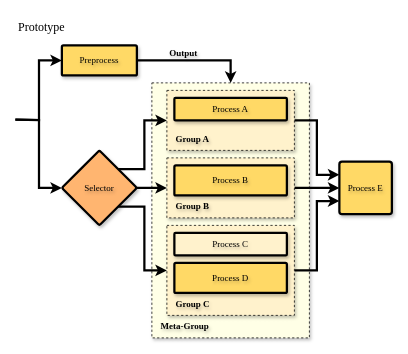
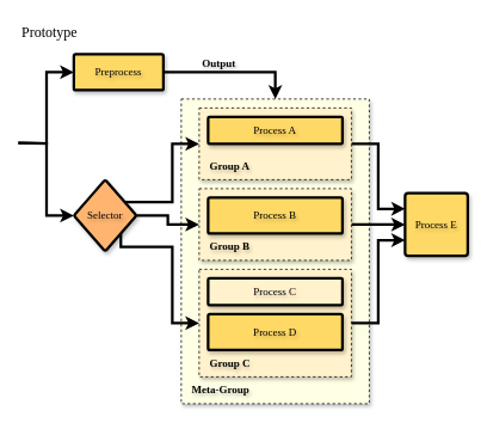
  <mxCell id="0" />
  <mxCell id="1" parent="0" />
  <mxCell id="2" value="" style="rounded=0;whiteSpace=wrap;html=1;dashed=1;strokeWidth=1;fillColor=#FFFFE6;shadow=1;textShadow=0;" vertex="1" parent="1"><mxGeometry x="202" y="110" width="210" height="340" as="geometry" /></mxCell>
  <mxCell id="3" style="edgeStyle=orthogonalEdgeStyle;shape=connector;rounded=0;hachureGap=4;orthogonalLoop=1;jettySize=auto;html=1;exitX=1;exitY=0.5;exitDx=0;exitDy=0;entryX=0;entryY=0.25;entryDx=0;entryDy=0;strokeColor=default;strokeWidth=3;align=center;verticalAlign=middle;fontFamily=Architects Daughter;fontSource=https%3A%2F%2Ffonts.googleapis.com%2Fcss%3Ffamily%3DArchitects%2BDaughter;fontSize=11;fontColor=default;labelBackgroundColor=default;endArrow=classic;" edge="1" parent="1" source="4" target="13"><mxGeometry relative="1" as="geometry" /></mxCell>
  <mxCell id="4" value="" style="rounded=0;whiteSpace=wrap;html=1;dashed=1;strokeWidth=1;fillColor=#FFF2CC;shadow=1;textShadow=0;" vertex="1" parent="1"><mxGeometry x="222" y="120" width="170" height="80" as="geometry" /></mxCell>
  <mxCell id="5" value="&lt;font data-font-src=&quot;https://fonts.googleapis.com/css?family=Barlow&quot; face=&quot;Barlow&quot;&gt;Group A&lt;/font&gt;" style="text;html=1;align=left;verticalAlign=middle;whiteSpace=wrap;rounded=0;fontStyle=1;shadow=0;textShadow=1;" vertex="1" parent="1"><mxGeometry x="232" y="170" width="90" height="30" as="geometry" /></mxCell>
  <mxCell id="6" style="edgeStyle=orthogonalEdgeStyle;shape=connector;rounded=0;hachureGap=4;orthogonalLoop=1;jettySize=auto;html=1;exitX=1;exitY=0.5;exitDx=0;exitDy=0;strokeColor=default;strokeWidth=3;align=center;verticalAlign=middle;fontFamily=Architects Daughter;fontSource=https%3A%2F%2Ffonts.googleapis.com%2Fcss%3Ffamily%3DArchitects%2BDaughter;fontSize=11;fontColor=default;labelBackgroundColor=default;endArrow=classic;" edge="1" parent="1" source="7" target="13"><mxGeometry relative="1" as="geometry" /></mxCell>
  <mxCell id="7" value="" style="rounded=0;whiteSpace=wrap;html=1;dashed=1;strokeWidth=1;fillColor=#FFF2CC;shadow=1;textShadow=0;" vertex="1" parent="1"><mxGeometry x="222" y="210" width="170" height="80" as="geometry" /></mxCell>
  <mxCell id="8" value="&lt;font data-font-src=&quot;https://fonts.googleapis.com/css?family=Barlow&quot; face=&quot;Barlow&quot;&gt;Group B&lt;/font&gt;" style="text;html=1;align=left;verticalAlign=middle;whiteSpace=wrap;rounded=0;fontStyle=1;shadow=0;textShadow=1;" vertex="1" parent="1"><mxGeometry x="232" y="260" width="90" height="30" as="geometry" /></mxCell>
  <mxCell id="9" style="edgeStyle=orthogonalEdgeStyle;shape=connector;rounded=0;hachureGap=4;orthogonalLoop=1;jettySize=auto;html=1;exitX=1;exitY=0.5;exitDx=0;exitDy=0;entryX=0;entryY=0.75;entryDx=0;entryDy=0;strokeColor=default;strokeWidth=3;align=center;verticalAlign=middle;fontFamily=Architects Daughter;fontSource=https%3A%2F%2Ffonts.googleapis.com%2Fcss%3Ffamily%3DArchitects%2BDaughter;fontSize=11;fontColor=default;labelBackgroundColor=default;endArrow=classic;" edge="1" parent="1" source="10" target="13"><mxGeometry relative="1" as="geometry" /></mxCell>
  <mxCell id="10" value="" style="rounded=0;whiteSpace=wrap;html=1;dashed=1;strokeWidth=1;fillColor=#FFF2CC;shadow=1;textShadow=0;" vertex="1" parent="1"><mxGeometry x="222" y="300" width="170" height="120" as="geometry" /></mxCell>
  <mxCell id="11" value="&lt;div&gt;&lt;font data-font-src=&quot;https://fonts.googleapis.com/css?family=Barlow&quot; face=&quot;Barlow&quot;&gt;Process C&lt;/font&gt;&lt;/div&gt;" style="rounded=1;whiteSpace=wrap;html=1;strokeWidth=3;fillColor=#fff2cc;shadow=1;textShadow=1;arcSize=5;" vertex="1" parent="1"><mxGeometry x="232" y="310" width="150" height="30" as="geometry" /></mxCell>
  <mxCell id="12" value="&lt;font face=&quot;Barlow&quot;&gt;Process B&lt;/font&gt;" style="rounded=1;whiteSpace=wrap;html=1;strokeWidth=3;fillColor=#FFD966;shadow=1;textShadow=1;arcSize=5;" vertex="1" parent="1"><mxGeometry x="232" y="220" width="150" height="40" as="geometry" /></mxCell>
  <mxCell id="13" value="&lt;div&gt;&lt;font data-font-src=&quot;https://fonts.googleapis.com/css?family=Barlow&quot; face=&quot;Barlow&quot;&gt;Process E&lt;/font&gt;&lt;/div&gt;" style="rounded=1;whiteSpace=wrap;html=1;strokeWidth=3;fillColor=#FFD966;shadow=1;textShadow=1;arcSize=5;" vertex="1" parent="1"><mxGeometry x="452" y="215" width="70" height="70" as="geometry" /></mxCell>
  <mxCell id="14" value="&lt;div&gt;&lt;font face=&quot;Barlow&quot;&gt;Process D&lt;/font&gt;&lt;/div&gt;" style="rounded=1;whiteSpace=wrap;html=1;strokeWidth=3;fillColor=#FFD966;shadow=1;textShadow=1;arcSize=5;" vertex="1" parent="1"><mxGeometry x="232" y="350" width="150" height="40" as="geometry" /></mxCell>
  <mxCell id="15" value="&lt;div&gt;&lt;font face=&quot;Barlow&quot;&gt;Process A&lt;/font&gt;&lt;/div&gt;" style="rounded=1;whiteSpace=wrap;html=1;strokeWidth=3;fillColor=#FFD966;shadow=1;textShadow=1;arcSize=5;glass=0;" vertex="1" parent="1"><mxGeometry x="232" y="130" width="150" height="30" as="geometry" /></mxCell>
  <mxCell id="16" style="edgeStyle=orthogonalEdgeStyle;rounded=0;hachureGap=4;orthogonalLoop=1;jettySize=auto;html=1;exitX=1;exitY=1;exitDx=0;exitDy=0;entryX=0;entryY=0.5;entryDx=0;entryDy=0;fontFamily=Architects Daughter;fontSource=https%3A%2F%2Ffonts.googleapis.com%2Fcss%3Ffamily%3DArchitects%2BDaughter;strokeWidth=3;" edge="1" parent="1" source="19" target="10"><mxGeometry relative="1" as="geometry"><Array as="points"><mxPoint x="192" y="275" /><mxPoint x="192" y="360" /></Array></mxGeometry></mxCell>
  <mxCell id="17" style="edgeStyle=orthogonalEdgeStyle;shape=connector;rounded=0;hachureGap=4;orthogonalLoop=1;jettySize=auto;html=1;exitX=1;exitY=0.5;exitDx=0;exitDy=0;entryX=0;entryY=0.5;entryDx=0;entryDy=0;strokeColor=default;strokeWidth=3;align=center;verticalAlign=middle;fontFamily=Architects Daughter;fontSource=https%3A%2F%2Ffonts.googleapis.com%2Fcss%3Ffamily%3DArchitects%2BDaughter;fontSize=11;fontColor=default;labelBackgroundColor=default;endArrow=classic;" edge="1" parent="1" source="19" target="7"><mxGeometry relative="1" as="geometry" /></mxCell>
  <mxCell id="18" style="edgeStyle=orthogonalEdgeStyle;shape=connector;rounded=0;hachureGap=4;orthogonalLoop=1;jettySize=auto;html=1;exitX=1;exitY=0;exitDx=0;exitDy=0;entryX=0;entryY=0.5;entryDx=0;entryDy=0;strokeColor=default;strokeWidth=3;align=center;verticalAlign=middle;fontFamily=Architects Daughter;fontSource=https%3A%2F%2Ffonts.googleapis.com%2Fcss%3Ffamily%3DArchitects%2BDaughter;fontSize=11;fontColor=default;labelBackgroundColor=default;endArrow=classic;" edge="1" parent="1" source="19" target="4"><mxGeometry relative="1" as="geometry"><Array as="points"><mxPoint x="192" y="225" /><mxPoint x="192" y="160" /></Array></mxGeometry></mxCell>
- <mxCell id="19" value="&lt;font face=&quot;Barlow&quot;&gt;Selector&lt;/font&gt;" style="rhombus;whiteSpace=wrap;html=1;hachureGap=4;fontFamily=Helvetica;rounded=1;shadow=1;strokeColor=default;strokeWidth=3;align=center;verticalAlign=middle;arcSize=5;fontSize=12;fontColor=default;fillColor=#FFB570;textShadow=1;" vertex="1" parent="1"><mxGeometry x="82" y="200" width="100" height="100" as="geometry" /></mxCell>
+ <mxCell id="19" value="&lt;font face=&quot;Barlow&quot;&gt;Selector&lt;/font&gt;" style="rhombus;whiteSpace=wrap;html=1;hachureGap=4;fontFamily=Helvetica;rounded=1;shadow=1;strokeColor=default;strokeWidth=3;align=center;verticalAlign=middle;arcSize=5;fontSize=12;fontColor=default;fillColor=#FFB570;textShadow=1;" vertex="1" parent="1"><mxGeometry x="82" y="200" width="70" height="80" as="geometry" /></mxCell>
  <mxCell id="20" value="&lt;font data-font-src=&quot;https://fonts.googleapis.com/css?family=Barlow&quot; face=&quot;Barlow&quot;&gt;Group C&lt;/font&gt;" style="text;html=1;align=left;verticalAlign=middle;whiteSpace=wrap;rounded=0;fontStyle=1;shadow=0;textShadow=1;" vertex="1" parent="1"><mxGeometry x="232" y="390" width="90" height="30" as="geometry" /></mxCell>
  <mxCell id="21" value="&lt;font data-font-src=&quot;https://fonts.googleapis.com/css?family=Barlow&quot; face=&quot;Barlow&quot;&gt;Meta-Group&lt;/font&gt;" style="text;html=1;align=left;verticalAlign=middle;whiteSpace=wrap;rounded=0;fontStyle=1;shadow=0;textShadow=1;" vertex="1" parent="1"><mxGeometry x="212" y="420" width="110" height="30" as="geometry" /></mxCell>
  <mxCell id="22" style="edgeStyle=orthogonalEdgeStyle;shape=connector;rounded=0;hachureGap=4;orthogonalLoop=1;jettySize=auto;html=1;exitX=1;exitY=0.5;exitDx=0;exitDy=0;entryX=0.5;entryY=0;entryDx=0;entryDy=0;strokeColor=default;strokeWidth=3;align=center;verticalAlign=middle;fontFamily=Architects Daughter;fontSource=https%3A%2F%2Ffonts.googleapis.com%2Fcss%3Ffamily%3DArchitects%2BDaughter;fontSize=11;fontColor=default;labelBackgroundColor=default;endArrow=classic;" edge="1" parent="1" source="26" target="2"><mxGeometry relative="1" as="geometry"><mxPoint x="132" y="80" as="sourcePoint" /></mxGeometry></mxCell>
  <mxCell id="23" value="&lt;font face=&quot;Barlow&quot; data-font-src=&quot;https://fonts.googleapis.com/css?family=Barlow&quot;&gt;Output&lt;/font&gt;" style="text;html=1;align=center;verticalAlign=middle;whiteSpace=wrap;rounded=0;fontStyle=1;shadow=0;textShadow=1;" vertex="1" parent="1"><mxGeometry x="182" y="60" width="125" height="20" as="geometry" /></mxCell>
  <mxCell id="24" style="edgeStyle=orthogonalEdgeStyle;shape=connector;rounded=0;hachureGap=4;orthogonalLoop=1;jettySize=auto;html=1;exitX=1;exitY=0.5;exitDx=0;exitDy=0;entryX=0;entryY=0.5;entryDx=0;entryDy=0;strokeColor=default;strokeWidth=3;align=center;verticalAlign=middle;fontFamily=Architects Daughter;fontSource=https%3A%2F%2Ffonts.googleapis.com%2Fcss%3Ffamily%3DArchitects%2BDaughter;fontSize=11;fontColor=default;labelBackgroundColor=default;endArrow=classic;" edge="1" parent="1" target="19"><mxGeometry relative="1" as="geometry"><mxPoint x="20" y="159" as="sourcePoint" /></mxGeometry></mxCell>
  <mxCell id="25" style="edgeStyle=orthogonalEdgeStyle;shape=connector;rounded=0;hachureGap=4;orthogonalLoop=1;jettySize=auto;html=1;exitX=1;exitY=0.5;exitDx=0;exitDy=0;entryX=0;entryY=0.5;entryDx=0;entryDy=0;strokeColor=default;strokeWidth=3;align=center;verticalAlign=middle;fontFamily=Architects Daughter;fontSource=https%3A%2F%2Ffonts.googleapis.com%2Fcss%3Ffamily%3DArchitects%2BDaughter;fontSize=11;fontColor=default;labelBackgroundColor=default;endArrow=classic;" edge="1" parent="1" target="26"><mxGeometry relative="1" as="geometry"><mxPoint x="82" y="130" as="targetPoint" /><mxPoint x="20" y="159" as="sourcePoint" /></mxGeometry></mxCell>
  <mxCell id="26" value="&lt;div&gt;&lt;font data-font-src=&quot;https://fonts.googleapis.com/css?family=Barlow&quot; face=&quot;Barlow&quot;&gt;Preprocess&lt;/font&gt;&lt;/div&gt;" style="rounded=1;whiteSpace=wrap;html=1;strokeWidth=3;fillColor=#FFD966;shadow=1;textShadow=1;arcSize=5;" vertex="1" parent="1"><mxGeometry x="82" y="60" width="100" height="40" as="geometry" /></mxCell>
  <mxCell id="27" value="&lt;font data-font-src=&quot;https://fonts.googleapis.com/css?family=Barlow&quot; face=&quot;Barlow&quot; style=&quot;font-size: 16px;&quot;&gt;Prototype&lt;/font&gt;" style="text;html=1;align=left;verticalAlign=middle;whiteSpace=wrap;rounded=0;fontFamily=Helvetica;fontSize=11;fontColor=default;labelBackgroundColor=none;" vertex="1" parent="1"><mxGeometry x="22" y="20" width="280" height="30" as="geometry" /></mxCell>
